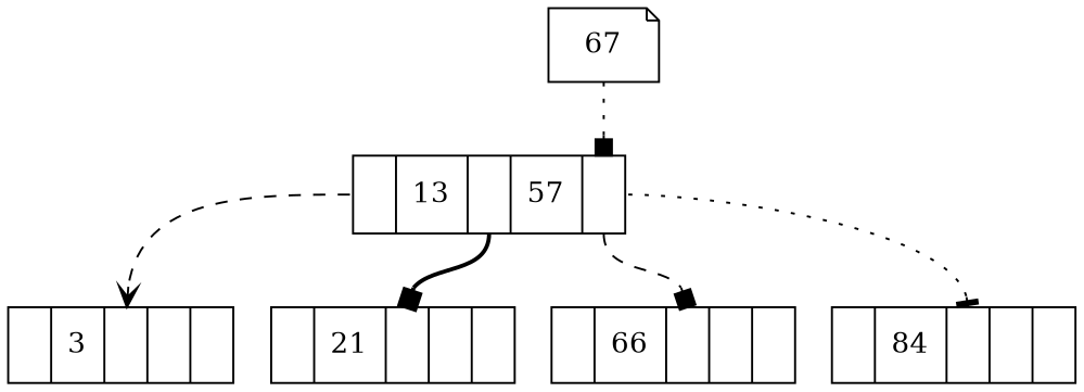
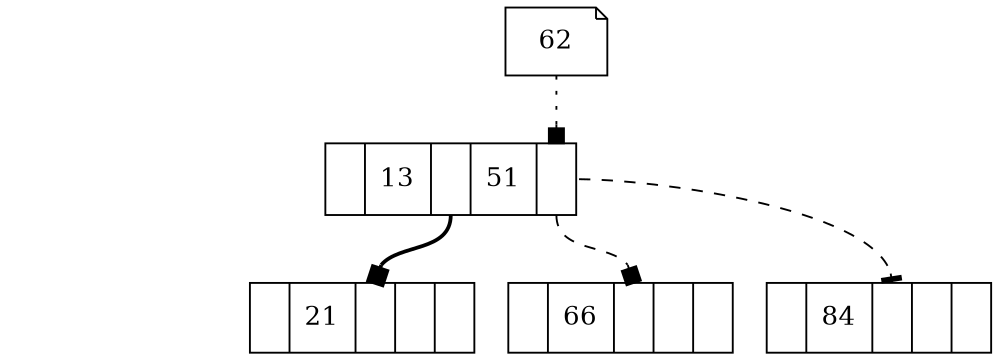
  digraph {
    node [shape=record]
    edge [arrowhead=box headport=c style=dashed tailport=r]
-   n1 [label="<l>| 13 |<c>| 57 |<r>"]
-   n2 [label="<l>| 3  |<c>| |<r>"]
+   n1 [label="<l>| 13 |<c>| 51 |<r>"]
    n3 [label="<l>| 21 |<c>| |<r>"]
    n4 [label="<l>| 66 |<c>| |<r>"]
    n5 [label="<l>| 84 |<c>| |<r>"]
-   67 [shape=note]
-   n1 -> n2 [arrowhead=vee tailport=l]
+   67 [shape=note label=62]
    n1 -> n3 [style=bold tailport=c]
    n1 -> n4
-   n1 -> n5 [arrowhead=tee style=dotted]
+   n1 -> n5 [arrowhead=tee]
    67 -> n1 [headport=r style=dotted]
  }
